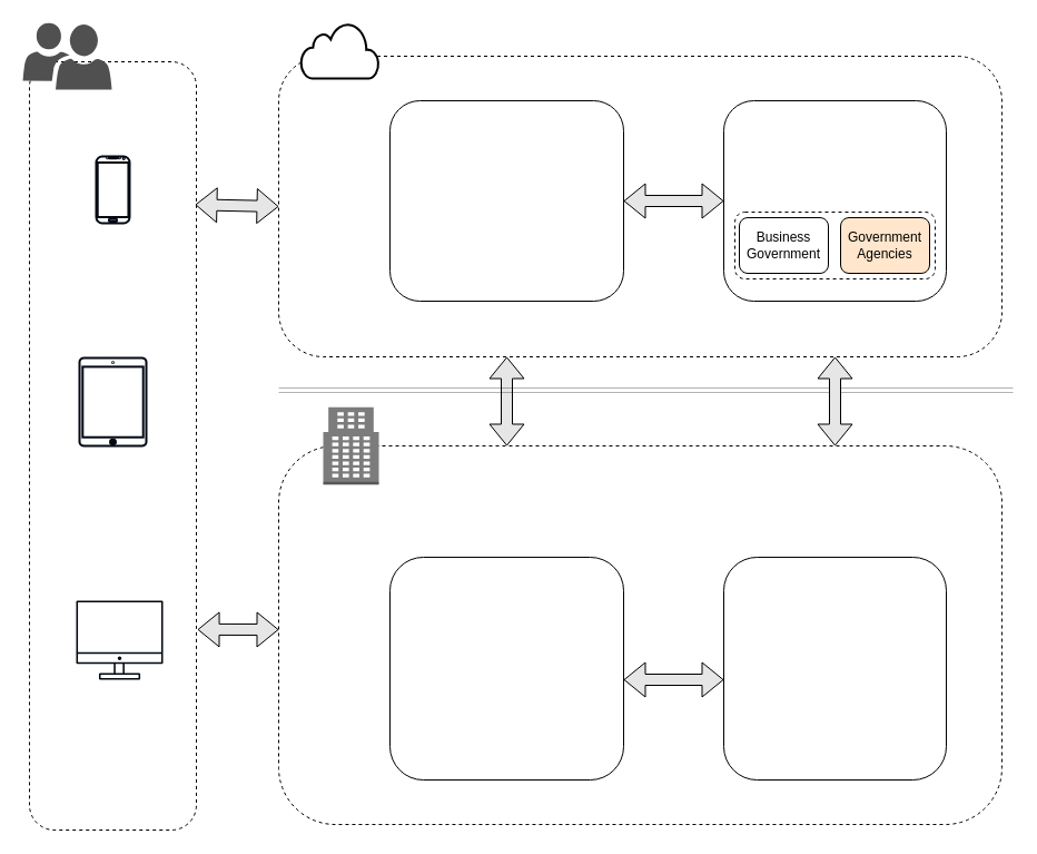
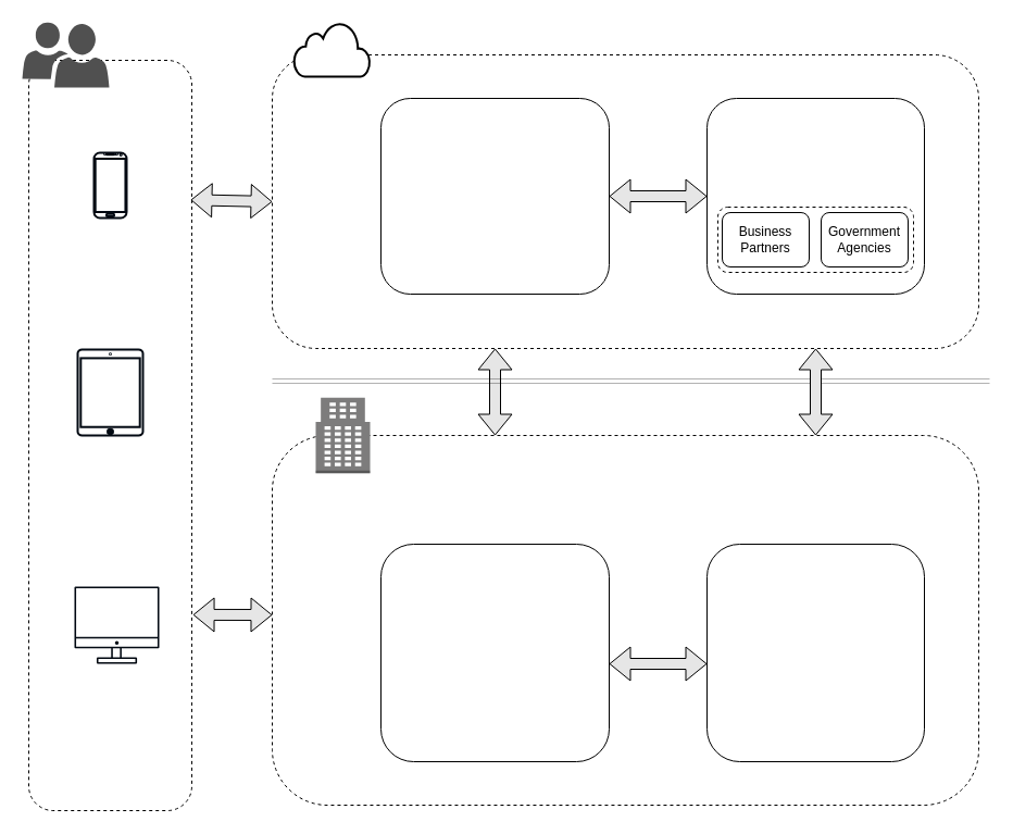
  <mxCell id="0" />
  <mxCell id="1" parent="0" />
  <mxCell id="2" value="" style="rounded=1;whiteSpace=wrap;html=1;fillColor=none;dashed=1;" vertex="1" parent="1"><mxGeometry x="26" y="55" width="150" height="690" as="geometry" /></mxCell>
  <mxCell id="3" value="" style="rounded=1;whiteSpace=wrap;html=1;fillColor=none;dashed=1;" vertex="1" parent="1"><mxGeometry x="250" y="50" width="650" height="270" as="geometry" /></mxCell>
  <mxCell id="4" value="" style="rounded=1;whiteSpace=wrap;html=1;" vertex="1" parent="1"><mxGeometry x="350" y="90" width="210" height="180" as="geometry" /></mxCell>
  <mxCell id="5" value="" style="rounded=1;whiteSpace=wrap;html=1;" vertex="1" parent="1"><mxGeometry x="650" y="90" width="200" height="180" as="geometry" /></mxCell>
  <mxCell id="6" value="" style="rounded=1;whiteSpace=wrap;html=1;fillColor=none;dashed=1;" vertex="1" parent="1"><mxGeometry x="250" y="400" width="650" height="340" as="geometry" /></mxCell>
  <mxCell id="7" value="" style="rounded=1;whiteSpace=wrap;html=1;" vertex="1" parent="1"><mxGeometry x="350" y="500" width="210" height="200" as="geometry" /></mxCell>
  <mxCell id="8" value="" style="rounded=1;whiteSpace=wrap;html=1;" vertex="1" parent="1"><mxGeometry x="650" y="500" width="200" height="200" as="geometry" /></mxCell>
  <mxCell id="9" value="" style="html=1;verticalLabelPosition=bottom;align=center;labelBackgroundColor=#ffffff;verticalAlign=top;strokeWidth=2;shadow=0;dashed=0;shape=mxgraph.ios7.icons.cloud;" vertex="1" parent="1"><mxGeometry x="270" y="20" width="70" height="50" as="geometry" /></mxCell>
  <mxCell id="10" value="" style="outlineConnect=0;dashed=0;verticalLabelPosition=bottom;verticalAlign=top;align=center;html=1;shape=mxgraph.aws3.office_building;fillColor=#7D7C7C;gradientColor=none;strokeColor=#000000;" vertex="1" parent="1"><mxGeometry x="290" y="365.25" width="50" height="69.5" as="geometry" /></mxCell>
  <mxCell id="11" value="" style="shape=flexArrow;endArrow=classic;startArrow=classic;html=1;entryX=0;entryY=0.5;entryDx=0;entryDy=0;fillColor=#E6E6E6;" edge="1" parent="1" source="4" target="5"><mxGeometry width="50" height="50" relative="1" as="geometry"><mxPoint x="330" y="330" as="sourcePoint" /><mxPoint x="380" y="280" as="targetPoint" /></mxGeometry></mxCell>
  <mxCell id="12" value="" style="shape=flexArrow;endArrow=classic;startArrow=classic;html=1;fillColor=#E6E6E6;" edge="1" parent="1"><mxGeometry width="50" height="50" relative="1" as="geometry"><mxPoint x="455" y="320" as="sourcePoint" /><mxPoint x="455" y="400" as="targetPoint" /></mxGeometry></mxCell>
  <mxCell id="13" value="" style="shape=link;html=1;opacity=30;" edge="1" parent="1"><mxGeometry width="100" relative="1" as="geometry"><mxPoint x="250" y="350" as="sourcePoint" /><mxPoint x="910" y="350" as="targetPoint" /></mxGeometry></mxCell>
  <mxCell id="14" value="" style="shape=flexArrow;endArrow=classic;startArrow=classic;html=1;fillColor=#E6E6E6;" edge="1" parent="1"><mxGeometry width="50" height="50" relative="1" as="geometry"><mxPoint x="750" y="320" as="sourcePoint" /><mxPoint x="750" y="400" as="targetPoint" /></mxGeometry></mxCell>
  <mxCell id="15" value="" style="rounded=1;whiteSpace=wrap;html=1;dashed=1;" vertex="1" parent="1"><mxGeometry x="660" y="190" width="180" height="60" as="geometry" /></mxCell>
- <mxCell id="16" value="Business Government" style="rounded=1;whiteSpace=wrap;html=1;" vertex="1" parent="1"><mxGeometry x="664" y="195" width="80" height="50" as="geometry" /></mxCell>
- <mxCell id="17" value="Government Agencies" style="rounded=1;whiteSpace=wrap;html=1;fillColor=#ffe6cc;" vertex="1" parent="1"><mxGeometry x="755" y="195" width="80" height="50" as="geometry" /></mxCell>
+ <mxCell id="16" value="Business Partners" style="rounded=1;whiteSpace=wrap;html=1;" vertex="1" parent="1"><mxGeometry x="664" y="195" width="80" height="50" as="geometry" /></mxCell>
+ <mxCell id="17" value="Government Agencies" style="rounded=1;whiteSpace=wrap;html=1;" vertex="1" parent="1"><mxGeometry x="755" y="195" width="80" height="50" as="geometry" /></mxCell>
  <mxCell id="18" value="" style="shape=flexArrow;endArrow=classic;startArrow=classic;html=1;entryX=0;entryY=0.5;entryDx=0;entryDy=0;fillColor=#E6E6E6;" edge="1" parent="1"><mxGeometry width="50" height="50" relative="1" as="geometry"><mxPoint x="560" y="610" as="sourcePoint" /><mxPoint x="650" y="610" as="targetPoint" /></mxGeometry></mxCell>
  <mxCell id="19" value="" style="verticalLabelPosition=bottom;verticalAlign=top;html=1;shadow=0;dashed=0;strokeWidth=2;shape=mxgraph.android.phone2;strokeColor=#020912;" vertex="1" parent="1"><mxGeometry x="86" y="140" width="30" height="60" as="geometry" /></mxCell>
  <mxCell id="20" value="" style="html=1;verticalLabelPosition=bottom;labelBackgroundColor=#ffffff;verticalAlign=top;shadow=0;dashed=0;strokeWidth=2;shape=mxgraph.ios7.misc.ipad7inch;strokeColor=#020912;" vertex="1" parent="1"><mxGeometry x="71" y="321" width="60" height="79" as="geometry" /></mxCell>
  <mxCell id="21" value="" style="outlineConnect=0;gradientColor=none;fontColor=#545B64;strokeColor=none;dashed=0;verticalLabelPosition=bottom;verticalAlign=top;align=center;html=1;fontSize=12;fontStyle=0;aspect=fixed;shape=mxgraph.aws4.illustration_desktop;pointerEvents=1;fillColor=#020912;" vertex="1" parent="1"><mxGeometry x="68" y="539" width="78.02" height="71" as="geometry" /></mxCell>
  <mxCell id="22" value="" style="pointerEvents=1;shadow=0;dashed=0;html=1;strokeColor=none;labelPosition=center;verticalLabelPosition=bottom;verticalAlign=top;align=center;fillColor=#505050;shape=mxgraph.mscae.intune.user_group" vertex="1" parent="1"><mxGeometry x="20" y="20" width="80" height="60" as="geometry" /></mxCell>
  <mxCell id="23" value="" style="shape=flexArrow;endArrow=classic;startArrow=classic;html=1;fillColor=#E6E6E6;exitX=0;exitY=0.5;exitDx=0;exitDy=0;entryX=0.993;entryY=0.186;entryDx=0;entryDy=0;entryPerimeter=0;" edge="1" parent="1" source="3" target="2"><mxGeometry width="50" height="50" relative="1" as="geometry"><mxPoint x="465" y="330" as="sourcePoint" /><mxPoint x="465" y="410" as="targetPoint" /></mxGeometry></mxCell>
  <mxCell id="24" value="" style="shape=flexArrow;endArrow=classic;startArrow=classic;html=1;fillColor=#E6E6E6;entryX=1.007;entryY=0.739;entryDx=0;entryDy=0;entryPerimeter=0;" edge="1" parent="1" target="2"><mxGeometry width="50" height="50" relative="1" as="geometry"><mxPoint x="250" y="565" as="sourcePoint" /><mxPoint x="184.95" y="193.34" as="targetPoint" /></mxGeometry></mxCell>
